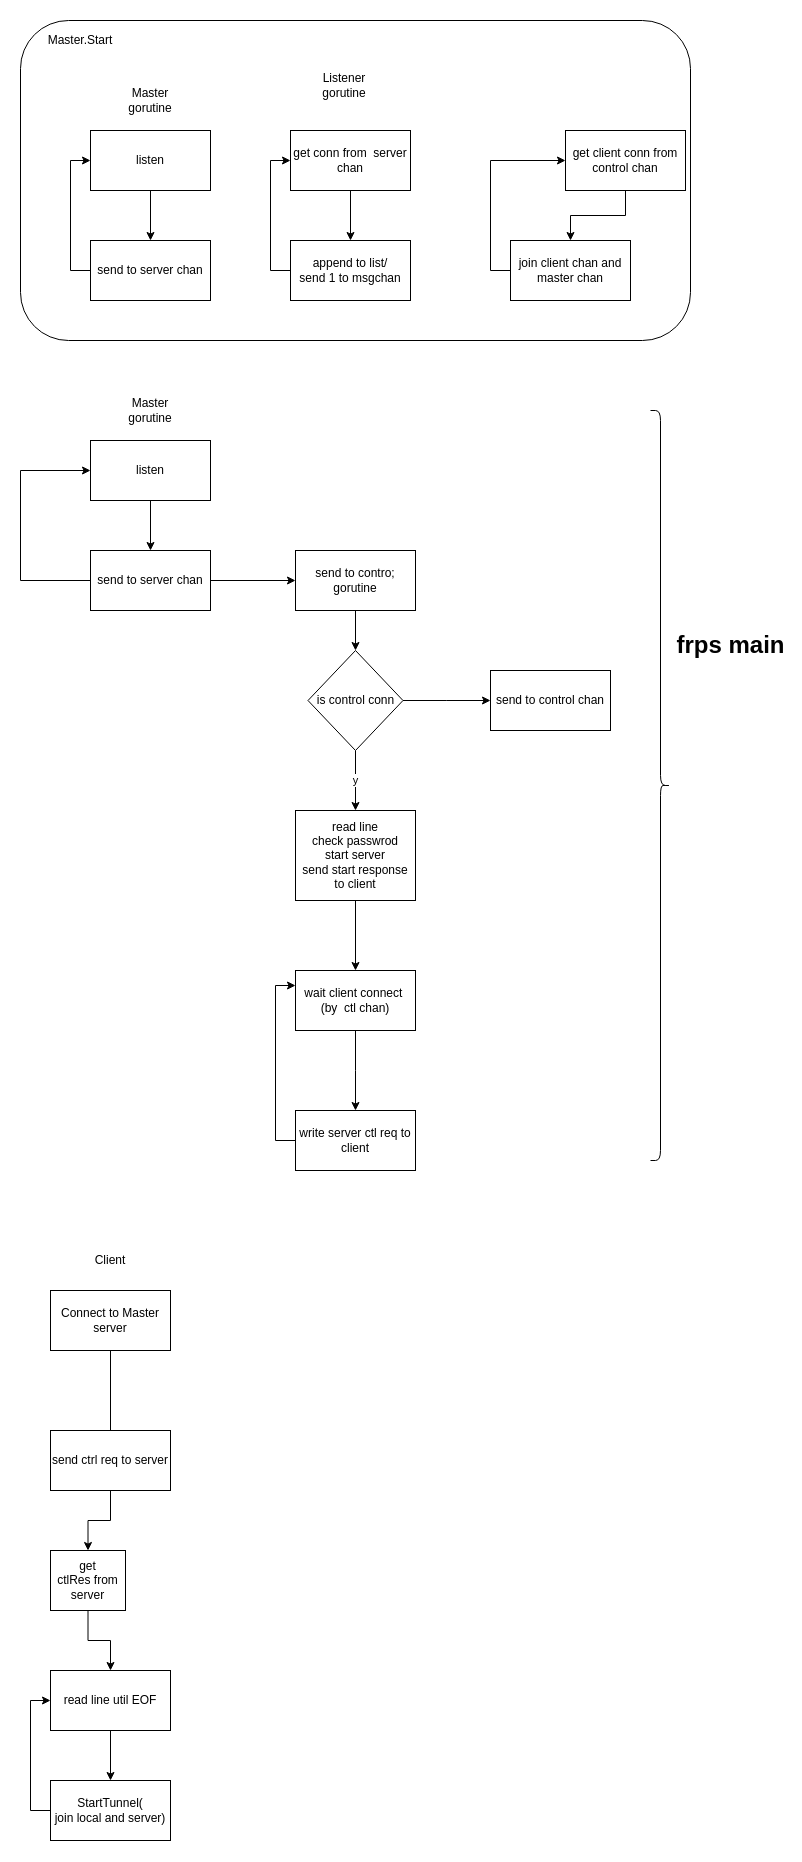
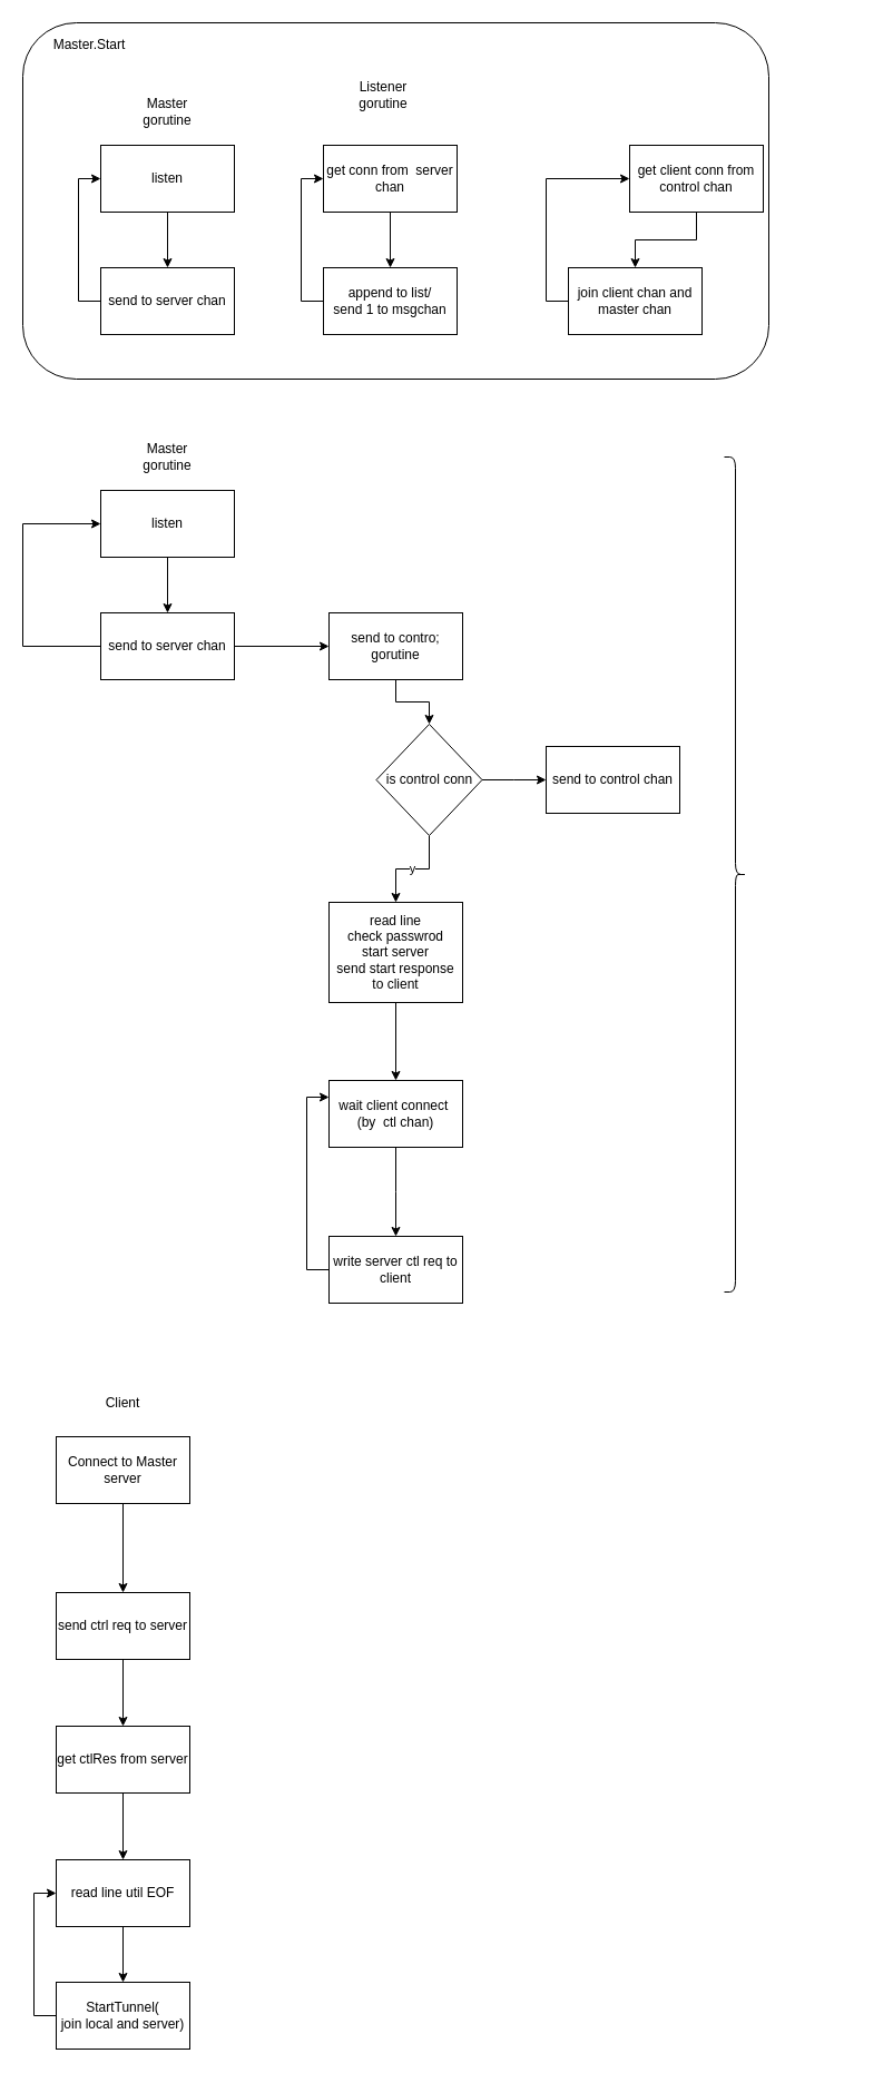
  <mxCell id="0" />
  <mxCell id="1" parent="0" />
  <mxCell id="2" value="" style="rounded=1;whiteSpace=wrap;html=1;" parent="1" vertex="1"><mxGeometry x="20" y="20" width="670" height="320" as="geometry" /></mxCell>
  <mxCell id="3" style="edgeStyle=orthogonalEdgeStyle;rounded=0;orthogonalLoop=1;jettySize=auto;html=1;entryX=0.5;entryY=0;entryDx=0;entryDy=0;" parent="1" source="4" target="6" edge="1"><mxGeometry relative="1" as="geometry"><mxPoint x="150" y="270" as="targetPoint" /></mxGeometry></mxCell>
  <mxCell id="4" value="listen" style="rounded=0;whiteSpace=wrap;html=1;" parent="1" vertex="1"><mxGeometry x="90" y="130" width="120" height="60" as="geometry" /></mxCell>
  <mxCell id="5" style="edgeStyle=orthogonalEdgeStyle;rounded=0;orthogonalLoop=1;jettySize=auto;html=1;entryX=0;entryY=0.5;entryDx=0;entryDy=0;" parent="1" source="6" target="4" edge="1"><mxGeometry relative="1" as="geometry"><Array as="points"><mxPoint x="70" y="270" /><mxPoint x="70" y="160" /></Array></mxGeometry></mxCell>
  <mxCell id="6" value="send to server chan" style="rounded=0;whiteSpace=wrap;html=1;" parent="1" vertex="1"><mxGeometry x="90" y="240" width="120" height="60" as="geometry" /></mxCell>
  <mxCell id="7" value="Master gorutine" style="text;html=1;strokeColor=none;fillColor=none;align=center;verticalAlign=middle;whiteSpace=wrap;rounded=0;" parent="1" vertex="1"><mxGeometry x="130" y="90" width="40" height="20" as="geometry" /></mxCell>
  <mxCell id="8" style="edgeStyle=orthogonalEdgeStyle;rounded=0;orthogonalLoop=1;jettySize=auto;html=1;entryX=0.5;entryY=0;entryDx=0;entryDy=0;" parent="1" source="9" target="11" edge="1"><mxGeometry relative="1" as="geometry"><mxPoint x="350" y="270" as="targetPoint" /></mxGeometry></mxCell>
  <mxCell id="9" value="get conn from&amp;nbsp; server chan" style="rounded=0;whiteSpace=wrap;html=1;" parent="1" vertex="1"><mxGeometry x="290" y="130" width="120" height="60" as="geometry" /></mxCell>
  <mxCell id="10" style="edgeStyle=orthogonalEdgeStyle;rounded=0;orthogonalLoop=1;jettySize=auto;html=1;entryX=0;entryY=0.5;entryDx=0;entryDy=0;" parent="1" source="11" target="9" edge="1"><mxGeometry relative="1" as="geometry"><Array as="points"><mxPoint x="270" y="270" /><mxPoint x="270" y="160" /></Array></mxGeometry></mxCell>
  <mxCell id="11" value="append to list/&lt;br&gt;send 1 to msgchan" style="rounded=0;whiteSpace=wrap;html=1;" parent="1" vertex="1"><mxGeometry x="290" y="240" width="120" height="60" as="geometry" /></mxCell>
  <mxCell id="12" value="Listener gorutine" style="text;html=1;strokeColor=none;fillColor=none;align=center;verticalAlign=middle;whiteSpace=wrap;rounded=0;" parent="1" vertex="1"><mxGeometry x="324" y="75" width="40" height="20" as="geometry" /></mxCell>
  <mxCell id="13" style="edgeStyle=orthogonalEdgeStyle;rounded=0;orthogonalLoop=1;jettySize=auto;html=1;entryX=0.5;entryY=0;entryDx=0;entryDy=0;" parent="1" source="14" target="16" edge="1"><mxGeometry relative="1" as="geometry"><mxPoint x="570" y="270" as="targetPoint" /></mxGeometry></mxCell>
  <mxCell id="14" value="get client conn from control chan" style="rounded=0;whiteSpace=wrap;html=1;" parent="1" vertex="1"><mxGeometry x="565" y="130" width="120" height="60" as="geometry" /></mxCell>
  <mxCell id="15" style="edgeStyle=orthogonalEdgeStyle;rounded=0;orthogonalLoop=1;jettySize=auto;html=1;entryX=0;entryY=0.5;entryDx=0;entryDy=0;" parent="1" source="16" target="14" edge="1"><mxGeometry relative="1" as="geometry"><Array as="points"><mxPoint x="490" y="270" /><mxPoint x="490" y="160" /></Array></mxGeometry></mxCell>
  <mxCell id="16" value="join client chan and master chan" style="rounded=0;whiteSpace=wrap;html=1;" parent="1" vertex="1"><mxGeometry x="510" y="240" width="120" height="60" as="geometry" /></mxCell>
  <mxCell id="17" value="Master.Start" style="text;html=1;strokeColor=none;fillColor=none;align=center;verticalAlign=middle;whiteSpace=wrap;rounded=0;" parent="1" vertex="1"><mxGeometry x="60" y="30" width="40" height="20" as="geometry" /></mxCell>
  <mxCell id="18" style="edgeStyle=orthogonalEdgeStyle;rounded=0;orthogonalLoop=1;jettySize=auto;html=1;" parent="1" source="19" target="22" edge="1"><mxGeometry relative="1" as="geometry" /></mxCell>
  <mxCell id="19" value="listen" style="rounded=0;whiteSpace=wrap;html=1;" parent="1" vertex="1"><mxGeometry x="90" y="440" width="120" height="60" as="geometry" /></mxCell>
  <mxCell id="20" style="edgeStyle=orthogonalEdgeStyle;rounded=0;orthogonalLoop=1;jettySize=auto;html=1;entryX=0;entryY=0.5;entryDx=0;entryDy=0;" parent="1" source="22" target="25" edge="1"><mxGeometry relative="1" as="geometry"><mxPoint x="320" y="580" as="targetPoint" /></mxGeometry></mxCell>
  <mxCell id="21" style="edgeStyle=orthogonalEdgeStyle;rounded=0;orthogonalLoop=1;jettySize=auto;html=1;entryX=0;entryY=0.5;entryDx=0;entryDy=0;" parent="1" source="22" target="19" edge="1"><mxGeometry relative="1" as="geometry"><mxPoint x="20" y="480" as="targetPoint" /><Array as="points"><mxPoint x="20" y="580" /><mxPoint x="20" y="470" /></Array></mxGeometry></mxCell>
  <mxCell id="22" value="send to server chan" style="rounded=0;whiteSpace=wrap;html=1;" parent="1" vertex="1"><mxGeometry x="90" y="550" width="120" height="60" as="geometry" /></mxCell>
  <mxCell id="23" value="Master gorutine" style="text;html=1;strokeColor=none;fillColor=none;align=center;verticalAlign=middle;whiteSpace=wrap;rounded=0;" parent="1" vertex="1"><mxGeometry x="130" y="400" width="40" height="20" as="geometry" /></mxCell>
  <mxCell id="24" style="edgeStyle=orthogonalEdgeStyle;rounded=0;orthogonalLoop=1;jettySize=auto;html=1;entryX=0.5;entryY=0;entryDx=0;entryDy=0;" parent="1" source="25" target="31" edge="1"><mxGeometry relative="1" as="geometry"><mxPoint x="355" y="680" as="targetPoint" /></mxGeometry></mxCell>
  <mxCell id="25" value="send to contro; gorutine" style="rounded=0;whiteSpace=wrap;html=1;" parent="1" vertex="1"><mxGeometry x="295" y="550" width="120" height="60" as="geometry" /></mxCell>
  <mxCell id="26" style="edgeStyle=orthogonalEdgeStyle;rounded=0;orthogonalLoop=1;jettySize=auto;html=1;entryX=0.5;entryY=0;entryDx=0;entryDy=0;" parent="1" source="27" target="36" edge="1"><mxGeometry relative="1" as="geometry"><mxPoint x="355" y="960" as="targetPoint" /></mxGeometry></mxCell>
  <mxCell id="27" value="read line&lt;br&gt;check passwrod&lt;br&gt;start server&lt;br&gt;send start response to client" style="rounded=0;whiteSpace=wrap;html=1;" parent="1" vertex="1"><mxGeometry x="295" y="810" width="120" height="90" as="geometry" /></mxCell>
  <mxCell id="28" style="edgeStyle=orthogonalEdgeStyle;rounded=0;orthogonalLoop=1;jettySize=auto;html=1;exitX=0.5;exitY=1;exitDx=0;exitDy=0;" parent="1" source="27" target="27" edge="1"><mxGeometry relative="1" as="geometry" /></mxCell>
  <mxCell id="29" value="y" style="edgeStyle=orthogonalEdgeStyle;rounded=0;orthogonalLoop=1;jettySize=auto;html=1;entryX=0.5;entryY=0;entryDx=0;entryDy=0;" parent="1" source="31" target="27" edge="1"><mxGeometry relative="1" as="geometry" /></mxCell>
  <mxCell id="30" style="edgeStyle=orthogonalEdgeStyle;rounded=0;orthogonalLoop=1;jettySize=auto;html=1;" parent="1" source="31" edge="1"><mxGeometry relative="1" as="geometry"><mxPoint x="490" y="700" as="targetPoint" /></mxGeometry></mxCell>
- <mxCell id="31" value="is control conn" style="rhombus;whiteSpace=wrap;html=1;" parent="1" vertex="1"><mxGeometry x="307.5" y="650" width="95" height="100" as="geometry" /></mxCell>
+ <mxCell id="31" value="is control conn" style="rhombus;whiteSpace=wrap;html=1;" parent="1" vertex="1"><mxGeometry x="337.5" y="650" width="95" height="100" as="geometry" /></mxCell>
  <mxCell id="32" value="send to control chan" style="rounded=0;whiteSpace=wrap;html=1;" parent="1" vertex="1"><mxGeometry x="490" y="670" width="120" height="60" as="geometry" /></mxCell>
  <mxCell id="33" value="" style="shape=curlyBracket;whiteSpace=wrap;html=1;rounded=1;flipH=1;" parent="1" vertex="1"><mxGeometry x="650" y="410" width="20" height="750" as="geometry" /></mxCell>
- <mxCell id="34" value="frps main" style="text;strokeColor=none;fillColor=none;html=1;fontSize=24;fontStyle=1;verticalAlign=middle;align=center;" parent="1" vertex="1"><mxGeometry x="680" y="625" width="100" height="40" as="geometry" /></mxCell>
  <mxCell id="35" style="edgeStyle=orthogonalEdgeStyle;rounded=0;orthogonalLoop=1;jettySize=auto;html=1;" parent="1" source="36" edge="1"><mxGeometry relative="1" as="geometry"><mxPoint x="355" y="1110" as="targetPoint" /></mxGeometry></mxCell>
  <mxCell id="36" value="wait client connect&amp;nbsp; (by&amp;nbsp; ctl&amp;nbsp;chan)" style="rounded=0;whiteSpace=wrap;html=1;" parent="1" vertex="1"><mxGeometry x="295" y="970" width="120" height="60" as="geometry" /></mxCell>
  <mxCell id="37" style="edgeStyle=orthogonalEdgeStyle;rounded=0;orthogonalLoop=1;jettySize=auto;html=1;entryX=0;entryY=0.25;entryDx=0;entryDy=0;" parent="1" source="38" target="36" edge="1"><mxGeometry relative="1" as="geometry"><Array as="points"><mxPoint x="275" y="1140" /><mxPoint x="275" y="985" /></Array></mxGeometry></mxCell>
  <mxCell id="38" value="write server ctl req to client" style="rounded=0;whiteSpace=wrap;html=1;" parent="1" vertex="1"><mxGeometry x="295" y="1110" width="120" height="60" as="geometry" /></mxCell>
- <mxCell id="39" style="edgeStyle=orthogonalEdgeStyle;rounded=0;orthogonalLoop=1;jettySize=auto;html=1;endArrow=none;" edge="1" parent="1" source="40" target="43"><mxGeometry relative="1" as="geometry" /></mxCell>
+ <mxCell id="39" style="edgeStyle=orthogonalEdgeStyle;rounded=0;orthogonalLoop=1;jettySize=auto;html=1;" edge="1" parent="1" source="40" target="43"><mxGeometry relative="1" as="geometry" /></mxCell>
  <mxCell id="40" value="Connect to Master server" style="rounded=0;whiteSpace=wrap;html=1;" vertex="1" parent="1"><mxGeometry x="50" y="1290" width="120" height="60" as="geometry" /></mxCell>
  <mxCell id="41" value="Client" style="text;html=1;strokeColor=none;fillColor=none;align=center;verticalAlign=middle;whiteSpace=wrap;rounded=0;" vertex="1" parent="1"><mxGeometry x="90" y="1250" width="40" height="20" as="geometry" /></mxCell>
  <mxCell id="42" style="edgeStyle=orthogonalEdgeStyle;rounded=0;orthogonalLoop=1;jettySize=auto;html=1;entryX=0.5;entryY=0;entryDx=0;entryDy=0;" edge="1" parent="1" source="43" target="45"><mxGeometry relative="1" as="geometry"><mxPoint x="110" y="1540" as="targetPoint" /></mxGeometry></mxCell>
  <mxCell id="43" value="send ctrl req to server" style="rounded=0;whiteSpace=wrap;html=1;" vertex="1" parent="1"><mxGeometry x="50" y="1430" width="120" height="60" as="geometry" /></mxCell>
  <mxCell id="44" style="edgeStyle=orthogonalEdgeStyle;rounded=0;orthogonalLoop=1;jettySize=auto;html=1;entryX=0.5;entryY=0;entryDx=0;entryDy=0;" edge="1" parent="1" source="45" target="47"><mxGeometry relative="1" as="geometry"><mxPoint x="110" y="1670" as="targetPoint" /></mxGeometry></mxCell>
- <mxCell id="45" value="get ctlRes&amp;nbsp;from server" style="rounded=0;whiteSpace=wrap;html=1;" vertex="1" parent="1"><mxGeometry x="50" y="1550" width="75" height="60" as="geometry" /></mxCell>
+ <mxCell id="45" value="get ctlRes&amp;nbsp;from server" style="rounded=0;whiteSpace=wrap;html=1;" vertex="1" parent="1"><mxGeometry x="50" y="1550" width="120" height="60" as="geometry" /></mxCell>
  <mxCell id="46" style="edgeStyle=orthogonalEdgeStyle;rounded=0;orthogonalLoop=1;jettySize=auto;html=1;" edge="1" parent="1" source="47" target="49"><mxGeometry relative="1" as="geometry" /></mxCell>
  <mxCell id="47" value="read line util EOF" style="rounded=0;whiteSpace=wrap;html=1;" vertex="1" parent="1"><mxGeometry x="50" y="1670" width="120" height="60" as="geometry" /></mxCell>
  <mxCell id="48" style="edgeStyle=orthogonalEdgeStyle;rounded=0;orthogonalLoop=1;jettySize=auto;html=1;entryX=0;entryY=0.5;entryDx=0;entryDy=0;" edge="1" parent="1" source="49" target="47"><mxGeometry relative="1" as="geometry"><Array as="points"><mxPoint x="30" y="1810" /><mxPoint x="30" y="1700" /></Array></mxGeometry></mxCell>
  <mxCell id="49" value="StartTunnel(&lt;br&gt;join local and server)" style="rounded=0;whiteSpace=wrap;html=1;" vertex="1" parent="1"><mxGeometry x="50" y="1780" width="120" height="60" as="geometry" /></mxCell>
